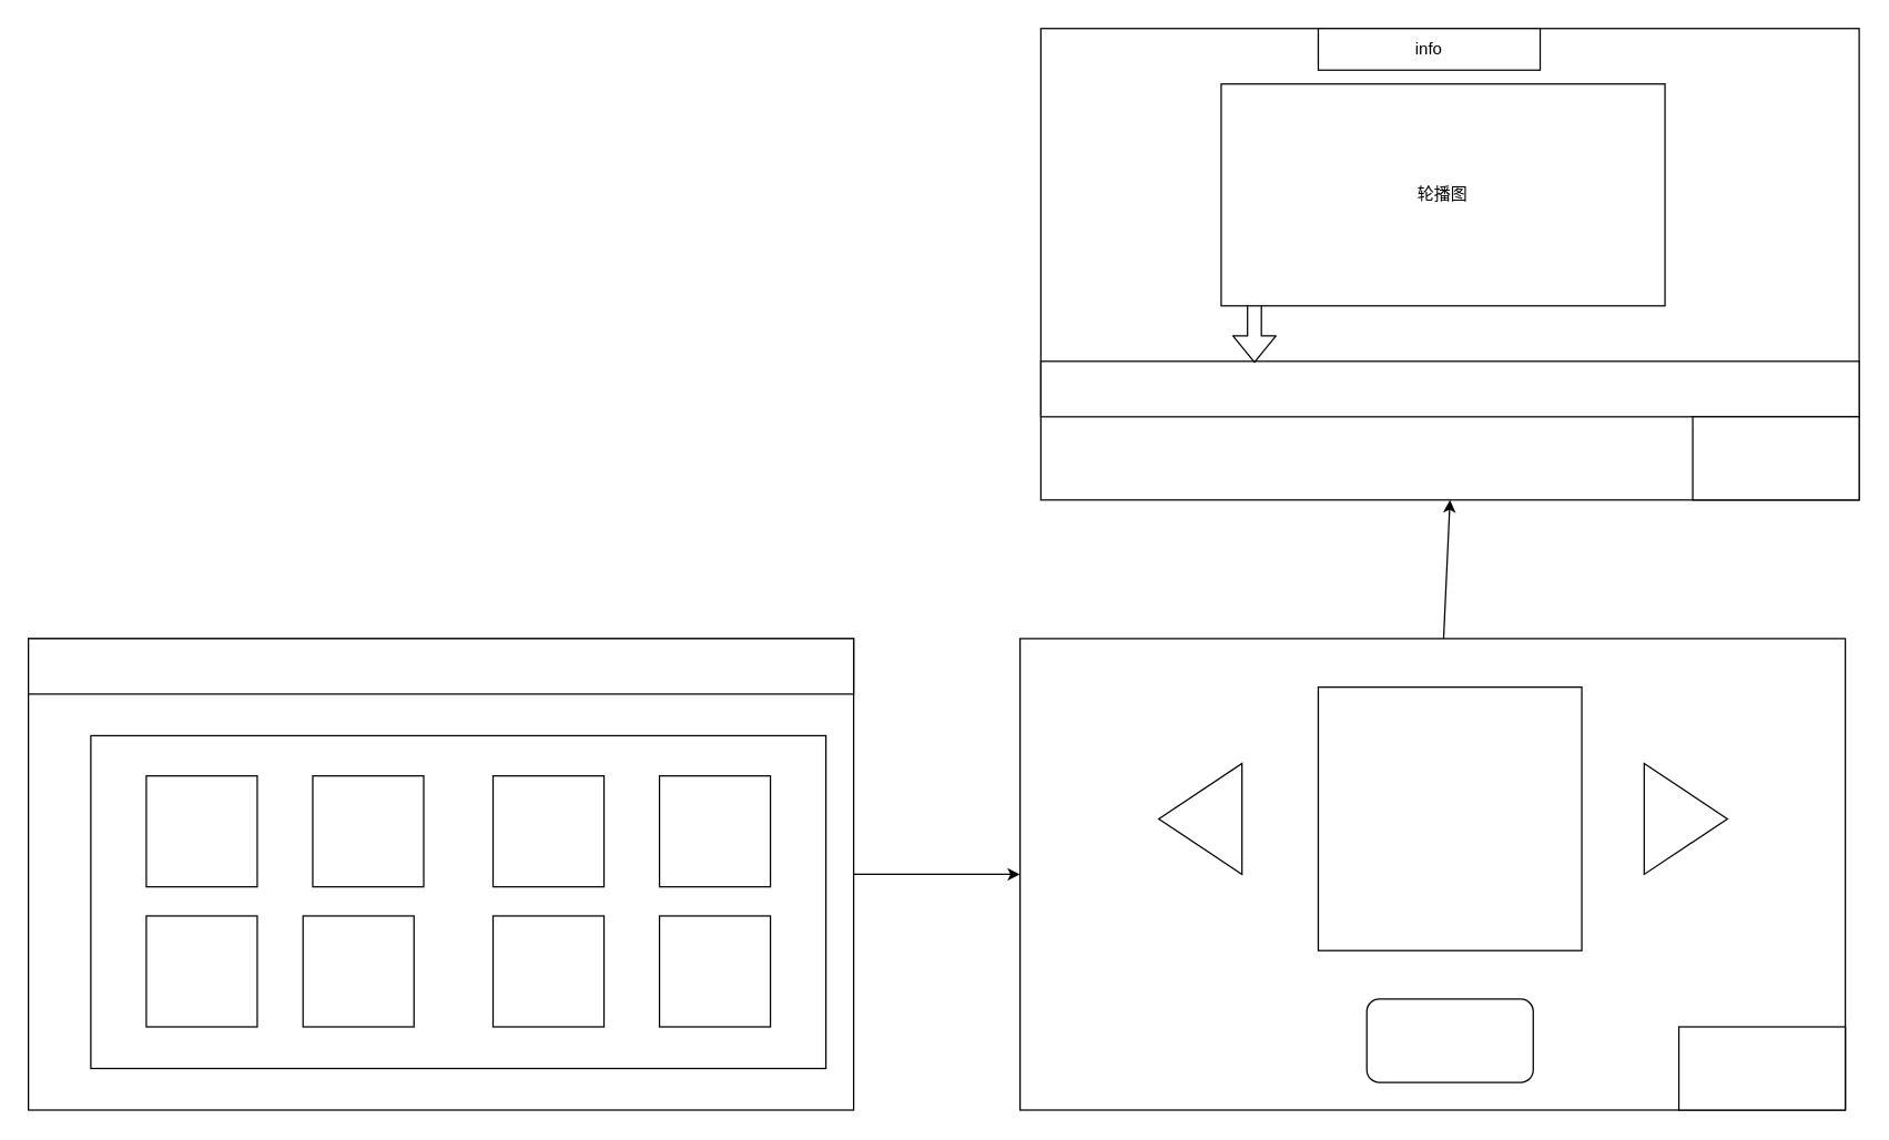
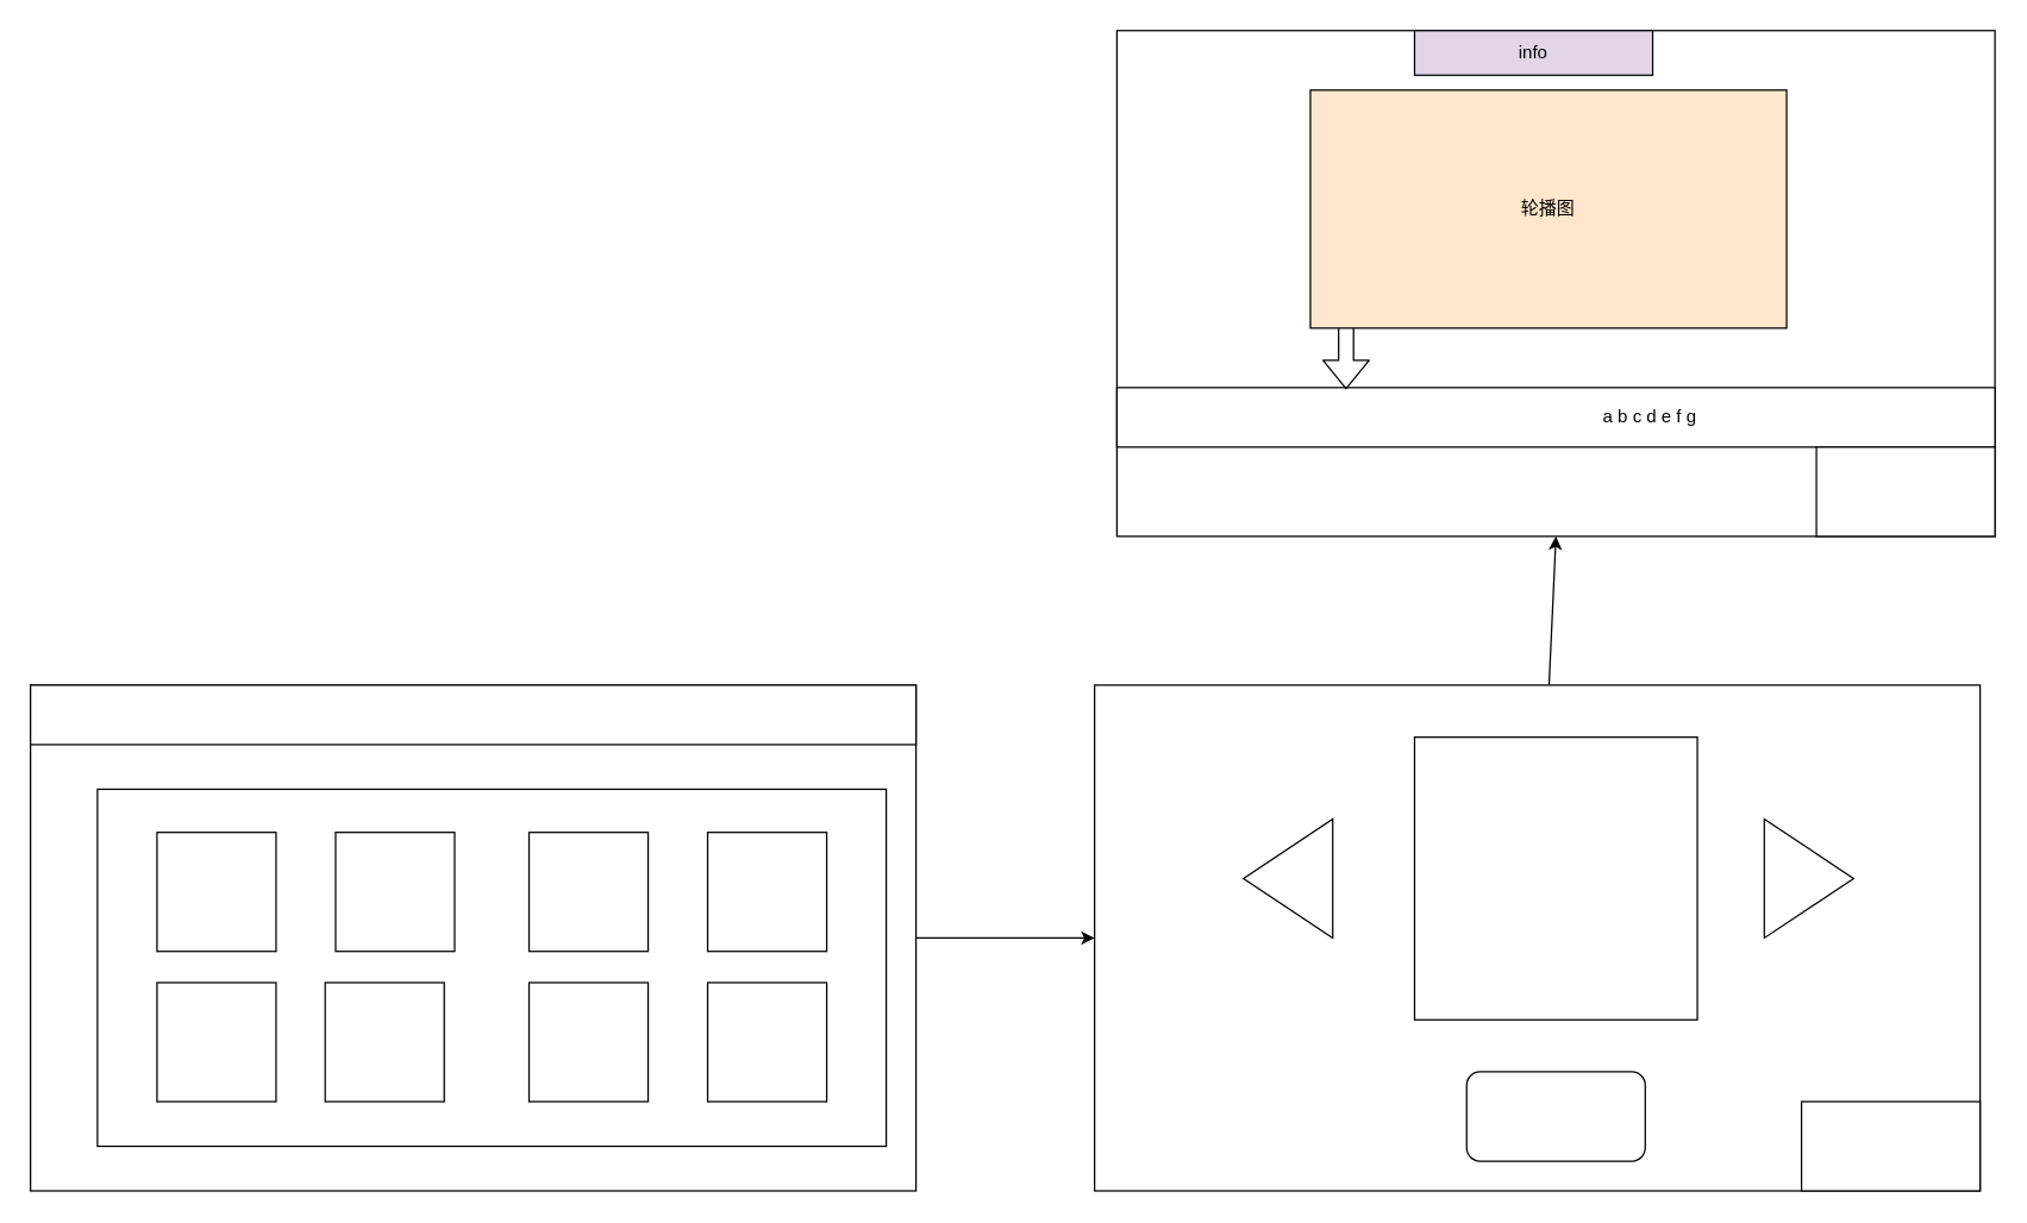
  <mxCell id="0" />
  <mxCell id="1" parent="0" />
  <mxCell id="2" value="" style="rounded=0;whiteSpace=wrap;html=1;" parent="1" vertex="1"><mxGeometry x="750" y="20" width="590" height="340" as="geometry" /></mxCell>
  <mxCell id="3" value="" style="rounded=0;whiteSpace=wrap;html=1;" parent="1" vertex="1"><mxGeometry x="750" y="260" width="590" height="40" as="geometry" /></mxCell>
  <mxCell id="4" value="" style="shape=flexArrow;endArrow=classic;html=1;entryX=0.261;entryY=0.029;entryDx=0;entryDy=0;entryPerimeter=0;" parent="1" target="3" edge="1"><mxGeometry width="50" height="50" relative="1" as="geometry"><mxPoint x="904" y="190" as="sourcePoint" /><mxPoint x="970" y="170" as="targetPoint" /></mxGeometry></mxCell>
- <mxCell id="6" value="轮播图" style="rounded=0;whiteSpace=wrap;html=1;" parent="1" vertex="1"><mxGeometry x="880" y="60" width="320" height="160" as="geometry" /></mxCell>
- <mxCell id="7" value="info" style="rounded=0;whiteSpace=wrap;html=1;" parent="1" vertex="1"><mxGeometry x="950" y="20" width="160" height="30" as="geometry" /></mxCell>
+ <mxCell id="5" value="a b c d e f g&amp;nbsp;" style="text;html=1;strokeColor=none;fillColor=none;align=center;verticalAlign=middle;whiteSpace=wrap;rounded=0;" parent="1" vertex="1"><mxGeometry x="910" y="265" width="400" height="30" as="geometry" /></mxCell>
+ <mxCell id="6" value="轮播图" style="rounded=0;whiteSpace=wrap;html=1;fillColor=#ffe6cc;" parent="1" vertex="1"><mxGeometry x="880" y="60" width="320" height="160" as="geometry" /></mxCell>
+ <mxCell id="7" value="info" style="rounded=0;whiteSpace=wrap;html=1;fillColor=#e1d5e7;" parent="1" vertex="1"><mxGeometry x="950" y="20" width="160" height="30" as="geometry" /></mxCell>
  <mxCell id="8" style="edgeStyle=none;html=1;entryX=0;entryY=0.5;entryDx=0;entryDy=0;" edge="1" parent="1" source="9" target="21"><mxGeometry relative="1" as="geometry" /></mxCell>
  <mxCell id="9" value="" style="rounded=0;whiteSpace=wrap;html=1;" vertex="1" parent="1"><mxGeometry x="20" y="460" width="595" height="340" as="geometry" /></mxCell>
  <mxCell id="10" value="" style="rounded=0;whiteSpace=wrap;html=1;" vertex="1" parent="1"><mxGeometry x="20" y="460" width="595" height="40" as="geometry" /></mxCell>
  <mxCell id="11" value="" style="rounded=0;whiteSpace=wrap;html=1;" vertex="1" parent="1"><mxGeometry x="65" y="530" width="530" height="240" as="geometry" /></mxCell>
  <mxCell id="12" value="" style="whiteSpace=wrap;html=1;aspect=fixed;" vertex="1" parent="1"><mxGeometry x="105" y="559" width="80" height="80" as="geometry" /></mxCell>
  <mxCell id="13" value="" style="whiteSpace=wrap;html=1;aspect=fixed;" vertex="1" parent="1"><mxGeometry x="225" y="559" width="80" height="80" as="geometry" /></mxCell>
  <mxCell id="14" value="" style="whiteSpace=wrap;html=1;aspect=fixed;" vertex="1" parent="1"><mxGeometry x="355" y="559" width="80" height="80" as="geometry" /></mxCell>
  <mxCell id="15" value="" style="whiteSpace=wrap;html=1;aspect=fixed;" vertex="1" parent="1"><mxGeometry x="475" y="559" width="80" height="80" as="geometry" /></mxCell>
  <mxCell id="16" value="" style="whiteSpace=wrap;html=1;aspect=fixed;" vertex="1" parent="1"><mxGeometry x="105" y="660" width="80" height="80" as="geometry" /></mxCell>
  <mxCell id="17" value="" style="whiteSpace=wrap;html=1;aspect=fixed;" vertex="1" parent="1"><mxGeometry x="218" y="660" width="80" height="80" as="geometry" /></mxCell>
  <mxCell id="18" value="" style="whiteSpace=wrap;html=1;aspect=fixed;" vertex="1" parent="1"><mxGeometry x="355" y="660" width="80" height="80" as="geometry" /></mxCell>
  <mxCell id="19" value="" style="whiteSpace=wrap;html=1;aspect=fixed;" vertex="1" parent="1"><mxGeometry x="475" y="660" width="80" height="80" as="geometry" /></mxCell>
  <mxCell id="20" style="edgeStyle=none;html=1;entryX=0.5;entryY=1;entryDx=0;entryDy=0;" edge="1" parent="1" source="21" target="2"><mxGeometry relative="1" as="geometry" /></mxCell>
  <mxCell id="21" value="" style="rounded=0;whiteSpace=wrap;html=1;" vertex="1" parent="1"><mxGeometry x="735" y="460" width="595" height="340" as="geometry" /></mxCell>
  <mxCell id="22" value="" style="whiteSpace=wrap;html=1;aspect=fixed;" vertex="1" parent="1"><mxGeometry x="950" y="495" width="190" height="190" as="geometry" /></mxCell>
  <mxCell id="23" value="" style="triangle;whiteSpace=wrap;html=1;" vertex="1" parent="1"><mxGeometry x="1185" y="550" width="60" height="80" as="geometry" /></mxCell>
  <mxCell id="24" value="" style="triangle;whiteSpace=wrap;html=1;rotation=-180;" vertex="1" parent="1"><mxGeometry x="835" y="550" width="60" height="80" as="geometry" /></mxCell>
  <mxCell id="25" value="" style="rounded=1;whiteSpace=wrap;html=1;" vertex="1" parent="1"><mxGeometry x="985" y="720" width="120" height="60" as="geometry" /></mxCell>
  <mxCell id="26" value="" style="rounded=0;whiteSpace=wrap;html=1;" vertex="1" parent="1"><mxGeometry x="1210" y="740" width="120" height="60" as="geometry" /></mxCell>
  <mxCell id="27" value="" style="rounded=0;whiteSpace=wrap;html=1;" vertex="1" parent="1"><mxGeometry x="1220" y="300" width="120" height="60" as="geometry" /></mxCell>
